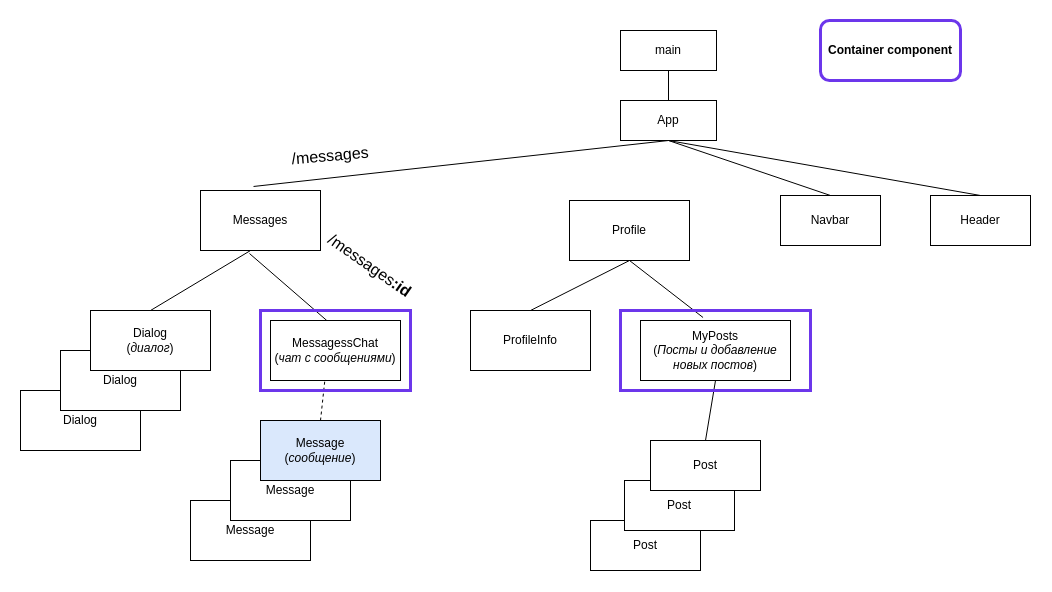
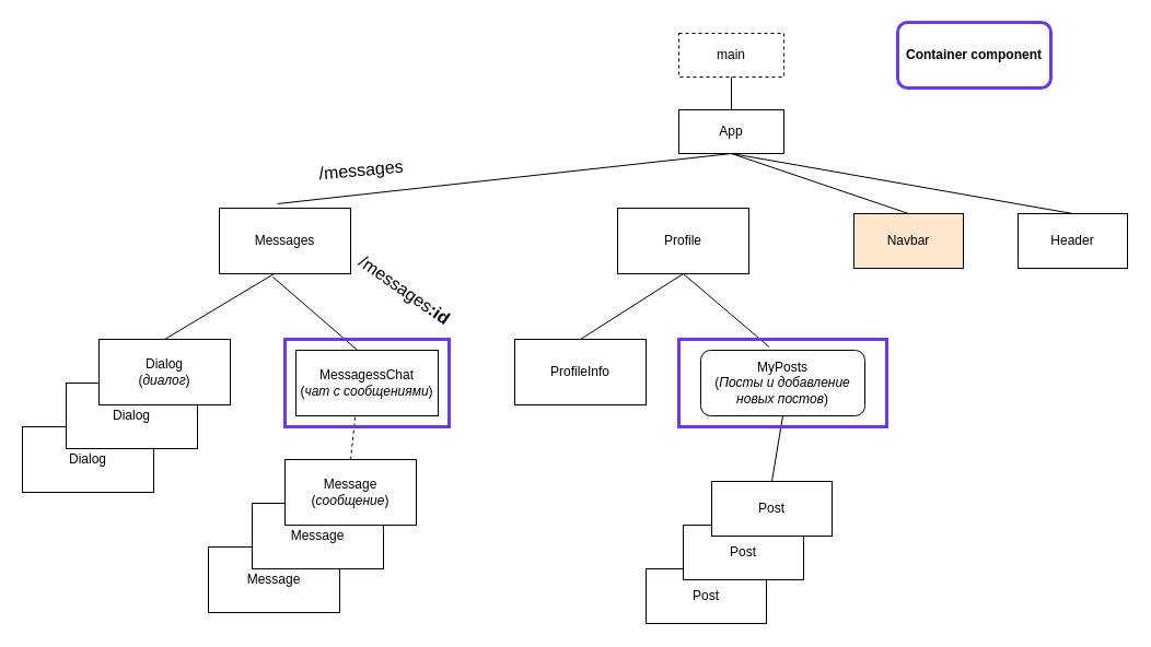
  <mxCell id="0" />
  <mxCell id="1" parent="0" />
  <mxCell id="2" value="Post" style="rounded=0;whiteSpace=wrap;html=1;" vertex="1" parent="1"><mxGeometry x="590" y="520" width="110" height="50" as="geometry" /></mxCell>
  <mxCell id="3" value="Post" style="rounded=0;whiteSpace=wrap;html=1;" vertex="1" parent="1"><mxGeometry x="624" y="480" width="110" height="50" as="geometry" /></mxCell>
  <mxCell id="4" value="Message" style="rounded=0;whiteSpace=wrap;html=1;" vertex="1" parent="1"><mxGeometry x="190" y="500" width="120" height="60" as="geometry" /></mxCell>
  <mxCell id="5" value="Message" style="rounded=0;whiteSpace=wrap;html=1;" vertex="1" parent="1"><mxGeometry x="230" y="460" width="120" height="60" as="geometry" /></mxCell>
  <mxCell id="6" value="Dialog" style="rounded=0;whiteSpace=wrap;html=1;" vertex="1" parent="1"><mxGeometry x="20" y="390" width="120" height="60" as="geometry" /></mxCell>
  <mxCell id="7" value="Dialog" style="rounded=0;whiteSpace=wrap;html=1;" vertex="1" parent="1"><mxGeometry x="60" y="350" width="120" height="60" as="geometry" /></mxCell>
- <mxCell id="8" value="main" style="rounded=0;whiteSpace=wrap;html=1;" vertex="1" parent="1"><mxGeometry x="620" y="30" width="96" height="40" as="geometry" /></mxCell>
+ <mxCell id="8" value="main" style="rounded=0;whiteSpace=wrap;html=1;dashed=1;" vertex="1" parent="1"><mxGeometry x="620" y="30" width="96" height="40" as="geometry" /></mxCell>
  <mxCell id="9" value="App" style="rounded=0;whiteSpace=wrap;html=1;" vertex="1" parent="1"><mxGeometry x="620" y="100" width="96" height="40" as="geometry" /></mxCell>
  <mxCell id="10" value="" style="endArrow=none;html=1;rounded=0;entryX=0.5;entryY=1;entryDx=0;entryDy=0;exitX=0.5;exitY=0;exitDx=0;exitDy=0;" edge="1" parent="1" source="9" target="8"><mxGeometry width="50" height="50" relative="1" as="geometry"><mxPoint x="670" y="400" as="sourcePoint" /><mxPoint x="720" y="350" as="targetPoint" /></mxGeometry></mxCell>
  <mxCell id="11" value="Messages&lt;br&gt;" style="rounded=0;whiteSpace=wrap;html=1;" vertex="1" parent="1"><mxGeometry x="200" y="190" width="120" height="60" as="geometry" /></mxCell>
  <mxCell id="12" value="" style="endArrow=none;html=1;rounded=0;entryX=0.5;entryY=1;entryDx=0;entryDy=0;exitX=0.442;exitY=-0.067;exitDx=0;exitDy=0;exitPerimeter=0;" edge="1" parent="1" source="11" target="9"><mxGeometry width="50" height="50" relative="1" as="geometry"><mxPoint x="670" y="400" as="sourcePoint" /><mxPoint x="720" y="350" as="targetPoint" /></mxGeometry></mxCell>
  <mxCell id="13" value="MessagessChat&lt;br&gt;(&lt;i&gt;чат с сообщениями&lt;/i&gt;)" style="rounded=0;whiteSpace=wrap;html=1;" vertex="1" parent="1"><mxGeometry y="320" width="130" height="60" as="geometry" x="270" /></mxCell>
  <mxCell id="14" value="" style="endArrow=none;html=1;rounded=0;entryX=0.417;entryY=1;entryDx=0;entryDy=0;exitX=0.5;exitY=0;exitDx=0;exitDy=0;entryPerimeter=0;" edge="1" parent="1" source="15" target="11"><mxGeometry width="50" height="50" relative="1" as="geometry"><mxPoint x="400" y="420" as="sourcePoint" /><mxPoint x="240" y="280" as="targetPoint" /></mxGeometry></mxCell>
  <mxCell id="15" value="Dialog&lt;br&gt;(&lt;i&gt;диалог&lt;/i&gt;)" style="rounded=0;whiteSpace=wrap;html=1;" vertex="1" parent="1"><mxGeometry x="90" y="310" width="120" height="60" as="geometry" /></mxCell>
  <mxCell id="16" value="" style="endArrow=none;html=1;rounded=0;exitX=0.433;exitY=0;exitDx=0;exitDy=0;exitPerimeter=0;entryX=0.408;entryY=1.05;entryDx=0;entryDy=0;entryPerimeter=0;" edge="1" parent="1" source="13" target="11"><mxGeometry width="50" height="50" relative="1" as="geometry"><mxPoint x="400" y="420" as="sourcePoint" /><mxPoint x="240" y="280" as="targetPoint" /></mxGeometry></mxCell>
  <mxCell id="17" value="&lt;font style=&quot;font-size: 16px;&quot;&gt;/messages&lt;b&gt;:id&lt;/b&gt;&lt;/font&gt;" style="text;html=1;strokeColor=none;fillColor=none;align=center;verticalAlign=middle;whiteSpace=wrap;rounded=0;rotation=35;" vertex="1" parent="1"><mxGeometry x="340" y="250" width="60" height="30" as="geometry" /></mxCell>
  <mxCell id="18" value="&lt;font style=&quot;font-size: 16px;&quot;&gt;/messages&lt;/font&gt;" style="text;html=1;strokeColor=none;fillColor=none;align=center;verticalAlign=middle;whiteSpace=wrap;rounded=0;rotation=-5;" vertex="1" parent="1"><mxGeometry x="300" y="140" width="60" height="30" as="geometry" /></mxCell>
- <mxCell id="19" value="Message&lt;br&gt;(&lt;i&gt;сообщение&lt;/i&gt;)" style="rounded=0;whiteSpace=wrap;html=1;fillColor=#dae8fc;" vertex="1" parent="1"><mxGeometry x="260" y="420" width="120" height="60" as="geometry" /></mxCell>
+ <mxCell id="19" value="Message&lt;br&gt;(&lt;i&gt;сообщение&lt;/i&gt;)" style="rounded=0;whiteSpace=wrap;html=1;" vertex="1" parent="1"><mxGeometry x="260" y="420" width="120" height="60" as="geometry" /></mxCell>
  <mxCell id="20" value="" style="endArrow=none;html=1;rounded=0;entryX=0.417;entryY=1.017;entryDx=0;entryDy=0;entryPerimeter=0;exitX=0.5;exitY=0;exitDx=0;exitDy=0;dashed=1;" edge="1" parent="1" source="19" target="13"><mxGeometry width="50" height="50" relative="1" as="geometry"><mxPoint x="400" y="410" as="sourcePoint" /><mxPoint x="450" y="360" as="targetPoint" /></mxGeometry></mxCell>
- <mxCell id="21" value="Profile" style="rounded=0;whiteSpace=wrap;html=1;" vertex="1" parent="1"><mxGeometry x="569" y="200" width="120" height="60" as="geometry" /></mxCell>
+ <mxCell id="21" value="Profile" style="rounded=0;whiteSpace=wrap;html=1;" vertex="1" parent="1"><mxGeometry x="564" y="190" width="120" height="60" as="geometry" /></mxCell>
  <mxCell id="22" value="ProfileInfo" style="rounded=0;whiteSpace=wrap;html=1;" vertex="1" parent="1"><mxGeometry x="470" y="310" width="120" height="60" as="geometry" /></mxCell>
  <mxCell id="23" value="" style="endArrow=none;html=1;rounded=0;exitX=0.5;exitY=0;exitDx=0;exitDy=0;entryX=0.5;entryY=1;entryDx=0;entryDy=0;" edge="1" parent="1" source="22" target="21"><mxGeometry width="50" height="50" relative="1" as="geometry"><mxPoint x="670" y="390" as="sourcePoint" /><mxPoint x="720" y="340" as="targetPoint" /></mxGeometry></mxCell>
- <mxCell id="24" value="MyPosts&lt;br&gt;(&lt;i&gt;Посты и добавление новых постов&lt;/i&gt;)" style="rounded=0;whiteSpace=wrap;html=1;" vertex="1" parent="1"><mxGeometry x="640" y="320" width="150" height="60" as="geometry" /></mxCell>
+ <mxCell id="24" value="MyPosts&lt;br&gt;(&lt;i&gt;Посты и добавление новых постов&lt;/i&gt;)" style="whiteSpace=wrap;html=1;rounded=1;" vertex="1" parent="1"><mxGeometry x="640" y="320" width="150" height="60" as="geometry" /></mxCell>
  <mxCell id="25" value="" style="endArrow=none;html=1;rounded=0;exitX=0.417;exitY=-0.05;exitDx=0;exitDy=0;entryX=0.5;entryY=1;entryDx=0;entryDy=0;exitPerimeter=0;" edge="1" parent="1" source="24" target="21"><mxGeometry width="50" height="50" relative="1" as="geometry"><mxPoint x="530" y="340" as="sourcePoint" /><mxPoint x="634" y="300" as="targetPoint" /></mxGeometry></mxCell>
  <mxCell id="26" value="Post" style="rounded=0;whiteSpace=wrap;html=1;" vertex="1" parent="1"><mxGeometry x="650" y="440" width="110" height="50" as="geometry" /></mxCell>
  <mxCell id="27" value="" style="endArrow=none;html=1;rounded=0;entryX=0.5;entryY=1;entryDx=0;entryDy=0;exitX=0.5;exitY=0;exitDx=0;exitDy=0;" edge="1" parent="1" source="26" target="24"><mxGeometry width="50" height="50" relative="1" as="geometry"><mxPoint x="670" y="390" as="sourcePoint" /><mxPoint x="720" y="340" as="targetPoint" /></mxGeometry></mxCell>
- <mxCell id="28" value="Navbar" style="rounded=0;whiteSpace=wrap;html=1;" vertex="1" parent="1"><mxGeometry x="780" y="195" width="100" height="50" as="geometry" /></mxCell>
+ <mxCell id="28" value="Navbar" style="rounded=0;whiteSpace=wrap;html=1;fillColor=#ffe6cc;" vertex="1" parent="1"><mxGeometry x="780" y="195" width="100" height="50" as="geometry" /></mxCell>
  <mxCell id="29" value="Header" style="rounded=0;whiteSpace=wrap;html=1;" vertex="1" parent="1"><mxGeometry x="930" y="195" width="100" height="50" as="geometry" /></mxCell>
  <mxCell id="30" value="" style="endArrow=none;html=1;rounded=0;exitX=0.5;exitY=0;exitDx=0;exitDy=0;entryX=0.5;entryY=1;entryDx=0;entryDy=0;" edge="1" parent="1" source="28" target="9"><mxGeometry width="50" height="50" relative="1" as="geometry"><mxPoint x="634" y="200" as="sourcePoint" /><mxPoint x="663" y="170" as="targetPoint" /></mxGeometry></mxCell>
  <mxCell id="31" value="" style="endArrow=none;html=1;rounded=0;exitX=0.5;exitY=0;exitDx=0;exitDy=0;entryX=0.5;entryY=1;entryDx=0;entryDy=0;" edge="1" parent="1" source="29" target="9"><mxGeometry width="50" height="50" relative="1" as="geometry"><mxPoint x="840" y="205" as="sourcePoint" /><mxPoint x="670" y="160" as="targetPoint" /></mxGeometry></mxCell>
  <mxCell id="32" value="&lt;b&gt;Container component&lt;/b&gt;" style="whiteSpace=wrap;html=1;fillColor=none;strokeColor=#6C36EB;strokeWidth=3;rounded=1;" vertex="1" parent="1"><mxGeometry x="820" y="20" width="140" height="60" as="geometry" /></mxCell>
  <mxCell id="33" value="" style="rounded=0;whiteSpace=wrap;html=1;fillColor=none;strokeColor=#6C36EB;strokeWidth=3;" vertex="1" parent="1"><mxGeometry x="620" y="310" width="190" height="80" as="geometry" /></mxCell>
  <mxCell id="34" value="" style="rounded=0;whiteSpace=wrap;html=1;fillColor=none;strokeColor=#6C36EB;strokeWidth=3;" vertex="1" parent="1"><mxGeometry x="260" y="310" width="150" height="80" as="geometry" /></mxCell>
